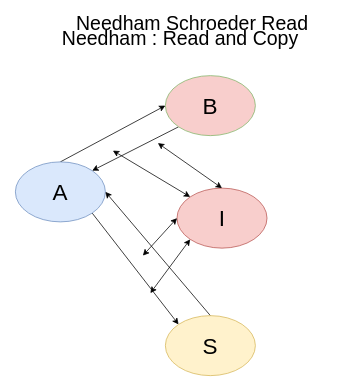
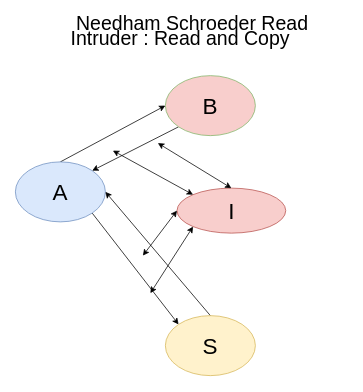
  <mxCell id="0" />
  <mxCell id="1" parent="0" />
  <mxCell id="2" style="rounded=0;orthogonalLoop=1;jettySize=auto;html=1;exitX=0.5;exitY=0;exitDx=0;exitDy=0;entryX=0;entryY=0.5;entryDx=0;entryDy=0;" edge="1" parent="1" source="4" target="6"><mxGeometry relative="1" as="geometry" /></mxCell>
  <mxCell id="3" style="edgeStyle=none;rounded=0;orthogonalLoop=1;jettySize=auto;html=1;exitX=1;exitY=1;exitDx=0;exitDy=0;entryX=0;entryY=0;entryDx=0;entryDy=0;" edge="1" parent="1" source="4" target="8"><mxGeometry relative="1" as="geometry" /></mxCell>
  <mxCell id="4" value="&lt;font style=&quot;font-size: 30px&quot;&gt;A&lt;/font&gt;" style="ellipse;whiteSpace=wrap;html=1;fillColor=#dae8fc;strokeColor=#6c8ebf;" vertex="1" parent="1"><mxGeometry x="20" y="215" width="120" height="80" as="geometry" /></mxCell>
  <mxCell id="5" style="rounded=0;orthogonalLoop=1;jettySize=auto;html=1;exitX=0;exitY=1;exitDx=0;exitDy=0;entryX=1;entryY=0;entryDx=0;entryDy=0;" edge="1" parent="1" source="6" target="4"><mxGeometry relative="1" as="geometry" /></mxCell>
  <mxCell id="6" value="&lt;font style=&quot;font-size: 30px&quot;&gt;B&lt;/font&gt;" style="ellipse;whiteSpace=wrap;html=1;fillColor=#f8cecc;strokeColor=#82b366;" vertex="1" parent="1"><mxGeometry x="220" y="100" width="120" height="80" as="geometry" /></mxCell>
  <mxCell id="7" style="edgeStyle=none;rounded=0;orthogonalLoop=1;jettySize=auto;html=1;exitX=0.5;exitY=0;exitDx=0;exitDy=0;entryX=1;entryY=0.5;entryDx=0;entryDy=0;" edge="1" parent="1" source="8" target="4"><mxGeometry relative="1" as="geometry" /></mxCell>
  <mxCell id="8" value="&lt;font style=&quot;font-size: 30px&quot;&gt;S&lt;/font&gt;" style="ellipse;whiteSpace=wrap;html=1;fillColor=#fff2cc;strokeColor=#d6b656;" vertex="1" parent="1"><mxGeometry x="220" y="420" width="120" height="80" as="geometry" /></mxCell>
  <mxCell id="9" value="&lt;font style=&quot;font-size: 26px&quot;&gt;Needham Schroeder Read&lt;/font&gt;" style="text;html=1;strokeColor=none;fillColor=none;align=center;verticalAlign=middle;whiteSpace=wrap;rounded=0;" vertex="1" parent="1"><mxGeometry x="50" y="20" width="412" height="20" as="geometry" /></mxCell>
- <mxCell id="10" value="&lt;font style=&quot;font-size: 30px&quot;&gt;I&lt;/font&gt;" style="ellipse;whiteSpace=wrap;html=1;fillColor=#f8cecc;strokeColor=#b85450;" vertex="1" parent="1"><mxGeometry x="235.5" y="250" width="120" height="80" as="geometry" /></mxCell>
+ <mxCell id="10" value="&lt;font style=&quot;font-size: 30px&quot;&gt;I&lt;/font&gt;" style="ellipse;whiteSpace=wrap;html=1;fillColor=#f8cecc;strokeColor=#b85450;" vertex="1" parent="1"><mxGeometry x="235.5" y="250" width="145" height="60" as="geometry" /></mxCell>
  <mxCell id="11" value="" style="endArrow=classic;startArrow=classic;html=1;entryX=0.5;entryY=0;entryDx=0;entryDy=0;" edge="1" parent="1" target="10"><mxGeometry width="50" height="50" relative="1" as="geometry"><mxPoint x="210" y="190" as="sourcePoint" /><mxPoint x="70" y="520" as="targetPoint" /></mxGeometry></mxCell>
  <mxCell id="12" value="" style="endArrow=classic;startArrow=classic;html=1;entryX=0;entryY=0;entryDx=0;entryDy=0;" edge="1" parent="1" target="10"><mxGeometry width="50" height="50" relative="1" as="geometry"><mxPoint x="150" y="200" as="sourcePoint" /><mxPoint x="70" y="520" as="targetPoint" /></mxGeometry></mxCell>
  <mxCell id="13" value="" style="endArrow=classic;startArrow=classic;html=1;entryX=0;entryY=0.5;entryDx=0;entryDy=0;" edge="1" parent="1" target="10"><mxGeometry width="50" height="50" relative="1" as="geometry"><mxPoint x="190" y="340" as="sourcePoint" /><mxPoint x="70" y="520" as="targetPoint" /></mxGeometry></mxCell>
  <mxCell id="14" value="" style="endArrow=classic;startArrow=classic;html=1;entryX=0;entryY=1;entryDx=0;entryDy=0;" edge="1" parent="1" target="10"><mxGeometry width="50" height="50" relative="1" as="geometry"><mxPoint x="200" y="390" as="sourcePoint" /><mxPoint x="70" y="520" as="targetPoint" /></mxGeometry></mxCell>
- <mxCell id="15" value="&lt;font style=&quot;font-size: 26px&quot;&gt;Needham : Read and Copy&lt;/font&gt;" style="text;html=1;strokeColor=none;fillColor=none;align=center;verticalAlign=middle;whiteSpace=wrap;rounded=0;" vertex="1" parent="1"><mxGeometry x="70" y="41" width="340" height="20" as="geometry" /></mxCell>
+ <mxCell id="15" value="&lt;font style=&quot;font-size: 26px&quot;&gt;Intruder : Read and Copy&lt;/font&gt;" style="text;html=1;strokeColor=none;fillColor=none;align=center;verticalAlign=middle;whiteSpace=wrap;rounded=0;" vertex="1" parent="1"><mxGeometry x="70" y="41" width="340" height="20" as="geometry" /></mxCell>
